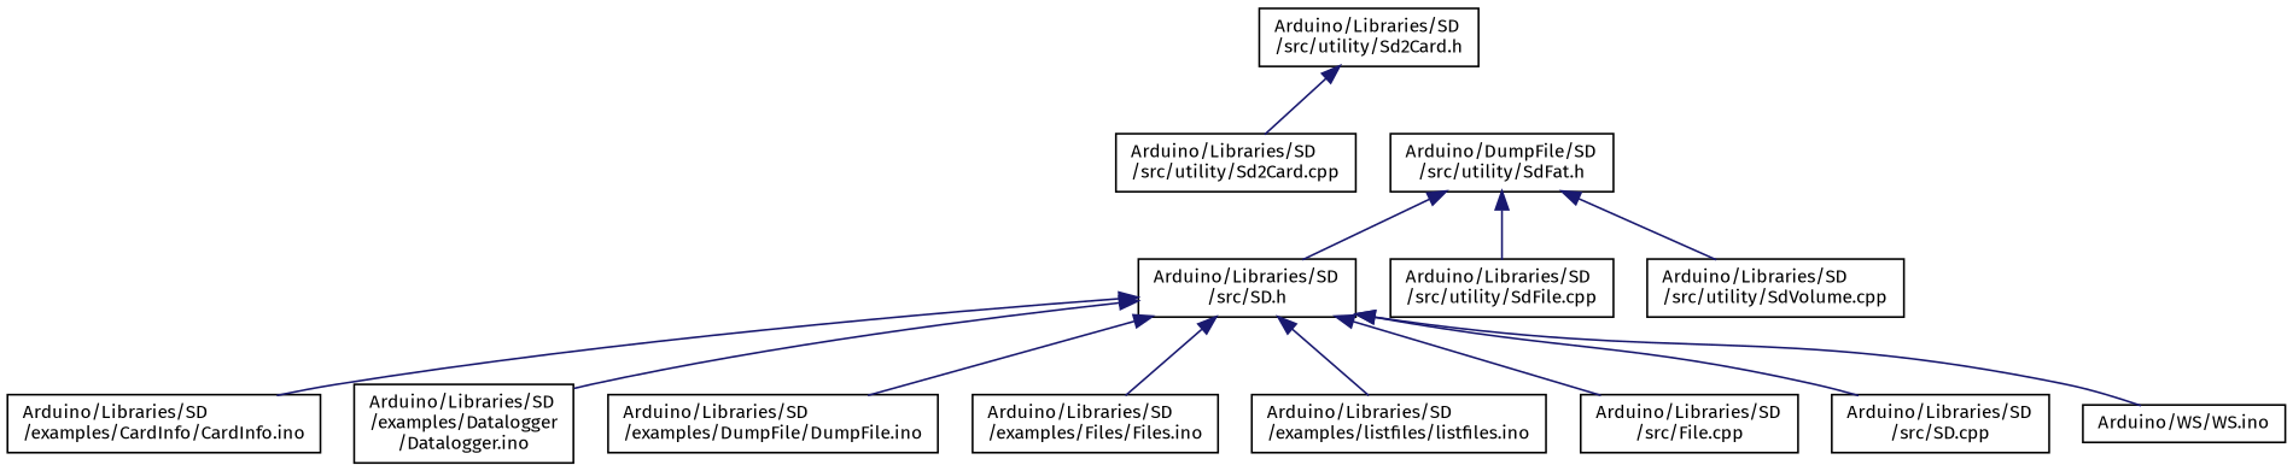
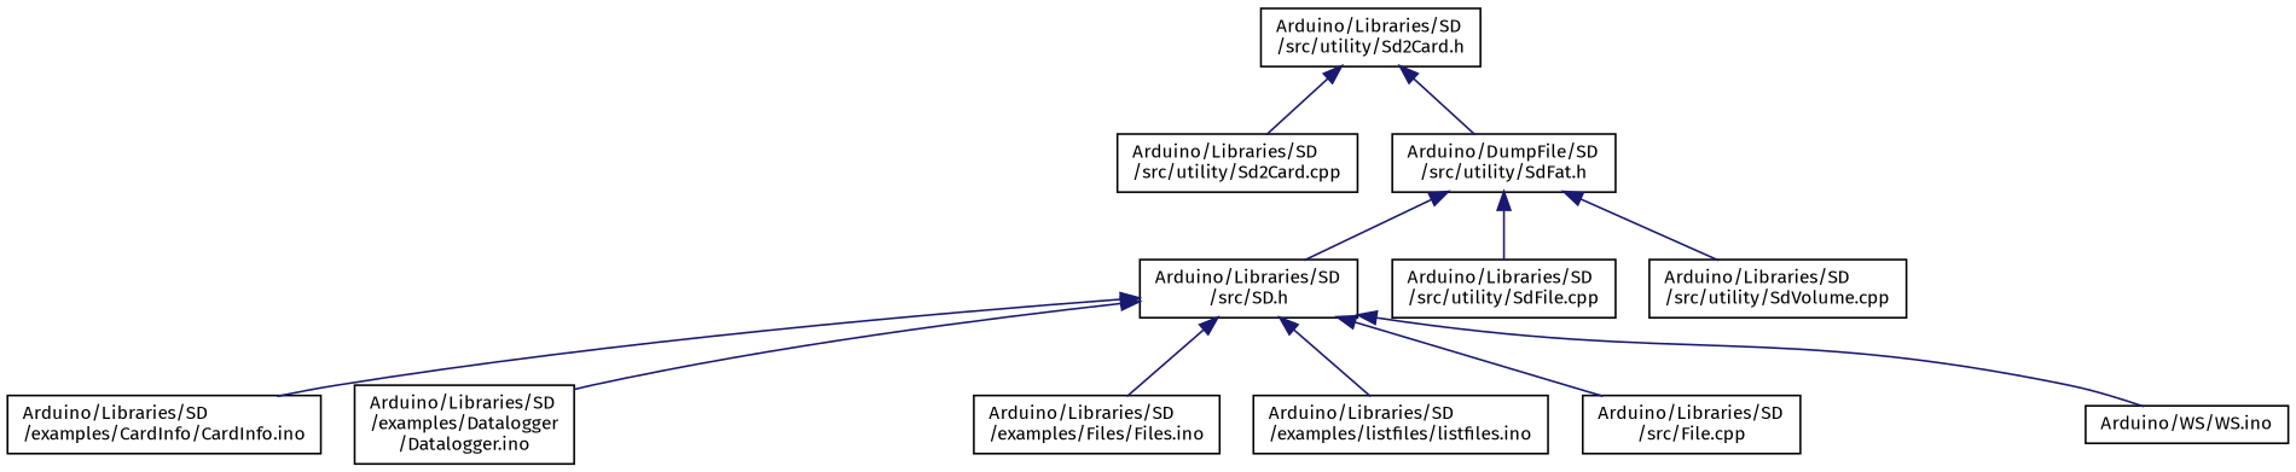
  digraph {
    fontname="Fira Sans"
    node [color=black fillcolor=white fontname="Fira Sans" fontsize=10 shape=record style=filled]
    edge [color=midnightblue dir=back fontname="Fira Sans" fontsize=10 labelfontname=Helvetica labelfontsize=10 style=solid]
    n1 [height=0.2 label="Arduino/Libraries/SD\l/src/utility/Sd2Card.h" width=0.4]
    n2 [height=0.2 label="Arduino/Libraries/SD\l/src/utility/Sd2Card.cpp" width=0.4]
    n3 [height=0.2 label="Arduino/DumpFile/SD\l/src/utility/SdFat.h" width=0.4]
    n4 [height=0.2 label="Arduino/Libraries/SD\l/src/SD.h" width=0.4]
    n5 [height=0.2 label="Arduino/Libraries/SD\l/src/utility/SdFile.cpp" width=0.4]
    n6 [height=0.2 label="Arduino/Libraries/SD\l/src/utility/SdVolume.cpp" width=0.4]
    n7 [height=0.2 label="Arduino/Libraries/SD\l/examples/CardInfo/CardInfo.ino" width=0.4]
    n8 [height=0.2 label="Arduino/Libraries/SD\l/examples/Datalogger\l/Datalogger.ino" width=0.4]
-   n9 [height=0.2 label="Arduino/Libraries/SD\l/examples/DumpFile/DumpFile.ino" width=0.4]
    n10 [height=0.2 label="Arduino/Libraries/SD\l/examples/Files/Files.ino" width=0.4]
    n11 [height=0.2 label="Arduino/Libraries/SD\l/examples/listfiles/listfiles.ino" width=0.4]
    n12 [height=0.2 label="Arduino/Libraries/SD\l/src/File.cpp" width=0.4]
-   n13 [height=0.2 label="Arduino/Libraries/SD\l/src/SD.cpp" width=0.4]
    n14 [height=0.2 label="Arduino/WS/WS.ino" width=0.4]
    n1 -> n2
+   n1 -> n3
    n3 -> n4
    n3 -> n5
    n3 -> n6
    n4 -> n7
    n4 -> n8
-   n4 -> n9
    n4 -> n10
    n4 -> n11
    n4 -> n12
-   n4 -> n13
    n4 -> n14
  }
